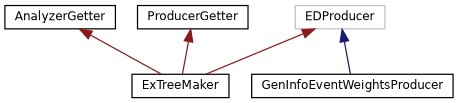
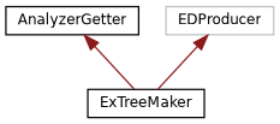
  digraph {
    rankdir=TB
    node [color=black fillcolor=white fontname=Helvetica fontsize=10 shape=record style=filled]
    edge [color=firebrick4 dir=back fontname=Helvetica fontsize=10 labelfontname=Helvetica labelfontsize=10 style=solid]
    n1 [height=0.2 label=AnalyzerGetter width=0.4]
    n2 [height=0.2 label=ExTreeMaker width=0.4]
    n3 [color=grey75 height=0.2 label=EDProducer width=0.4]
-   n4 [height=0.2 label=GenInfoEventWeightsProducer width=0.4]
-   n5 [height=0.2 label=ProducerGetter width=0.4]
    n1 -> n2
    n3 -> n2
-   n3 -> n4 [color=midnightblue]
-   n5 -> n2
  }
